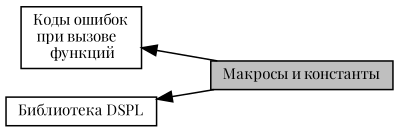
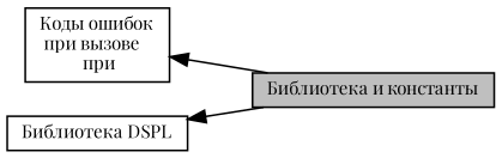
  digraph {
    fontname="Playfair Display"
    rankdir=LR
    node [color=black fillcolor=white fontname="Playfair Display" fontsize=10 shape=record style=filled]
    edge [dir=back fontname="Playfair Display" fontsize=10 labelfontname=Helvetica labelfontsize=10 shape=plaintext style=solid]
-   n1 [height=0.2 label="Коды ошибок\l при вызове\l функций" width=0.4]
-   n2 [fillcolor=grey75 fontcolor=black height=0.2 label="Макросы и константы" width=0.4]
+   n1 [height=0.2 label="Коды ошибок\l при вызове\l при" width=0.4]
+   n2 [fillcolor=grey75 fontcolor=black height=0.2 label="Библиотека и константы" width=0.4]
    n3 [height=0.2 label="Библиотека DSPL" width=0.4]
    n1 -> n2
    n3 -> n2
  }
